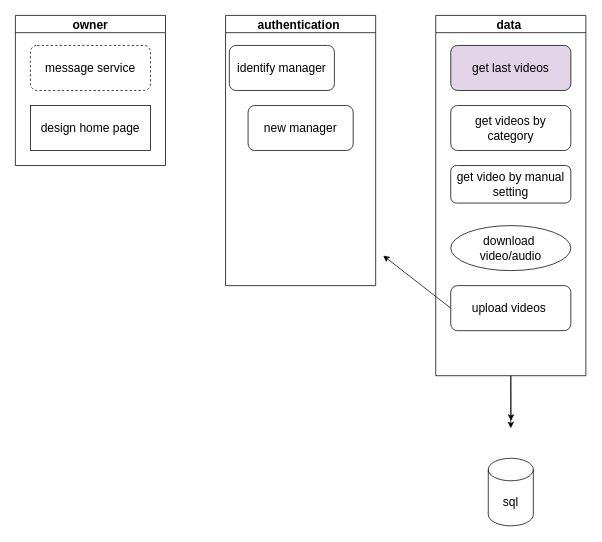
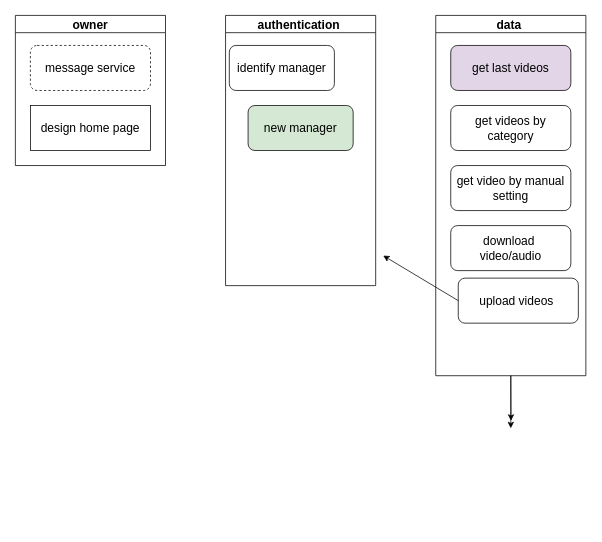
  <mxCell id="0" />
  <mxCell id="1" parent="0" />
- <mxCell id="2" value="&lt;font style=&quot;font-size: 16px;&quot;&gt;sql&lt;/font&gt;" style="shape=cylinder3;whiteSpace=wrap;html=1;boundedLbl=1;backgroundOutline=1;size=15;" vertex="1" parent="1"><mxGeometry x="650" y="610" width="60" height="90" as="geometry" /></mxCell>
  <mxCell id="3" style="edgeStyle=none;html=1;exitX=0.5;exitY=1;exitDx=0;exitDy=0;fontSize=16;" edge="1" parent="1" source="5"><mxGeometry relative="1" as="geometry"><mxPoint x="680.286" y="560" as="targetPoint" /></mxGeometry></mxCell>
  <mxCell id="4" value="" style="edgeStyle=none;html=1;fontSize=16;" edge="1" parent="1" source="5"><mxGeometry relative="1" as="geometry"><mxPoint x="680" y="570" as="targetPoint" /></mxGeometry></mxCell>
  <mxCell id="5" value="data&amp;nbsp;" style="swimlane;whiteSpace=wrap;html=1;fontSize=16;startSize=23;" vertex="1" parent="1"><mxGeometry x="580" y="20" width="200" height="480" as="geometry" /></mxCell>
  <mxCell id="6" value="get last videos" style="rounded=1;whiteSpace=wrap;html=1;fontSize=16;fillColor=#e1d5e7;" vertex="1" parent="5"><mxGeometry x="20" y="40" width="160" height="60" as="geometry" /></mxCell>
  <mxCell id="7" value="get videos by category" style="rounded=1;whiteSpace=wrap;html=1;fontSize=16;" vertex="1" parent="5"><mxGeometry x="20" y="120" width="160" height="60" as="geometry" /></mxCell>
- <mxCell id="8" value="download&amp;nbsp; video/audio" style="ellipse;whiteSpace=wrap;html=1;fontSize=16;" vertex="1" parent="5"><mxGeometry x="20" y="280" width="160" height="60" as="geometry" /></mxCell>
- <mxCell id="9" value="get video by&amp;nbsp;manual setting" style="rounded=1;whiteSpace=wrap;html=1;fontSize=16;" vertex="1" parent="5"><mxGeometry x="20" y="200" width="160" height="50" as="geometry" /></mxCell>
- <mxCell id="10" value="upload videos&amp;nbsp;" style="rounded=1;whiteSpace=wrap;html=1;fontSize=16;" vertex="1" parent="5"><mxGeometry x="20" y="360" width="160" height="60" as="geometry" /></mxCell>
+ <mxCell id="8" value="download&amp;nbsp; video/audio" style="rounded=1;whiteSpace=wrap;html=1;fontSize=16;" vertex="1" parent="5"><mxGeometry x="20" y="280" width="160" height="60" as="geometry" /></mxCell>
+ <mxCell id="9" value="get video by&amp;nbsp;manual setting" style="rounded=1;whiteSpace=wrap;html=1;fontSize=16;" vertex="1" parent="5"><mxGeometry x="20" y="200" width="160" height="60" as="geometry" /></mxCell>
+ <mxCell id="10" value="upload videos&amp;nbsp;" style="rounded=1;whiteSpace=wrap;html=1;fontSize=16;" vertex="1" parent="5"><mxGeometry x="30" y="350" width="160" height="60" as="geometry" /></mxCell>
  <mxCell id="11" value="authentication&amp;nbsp;" style="swimlane;whiteSpace=wrap;html=1;fontSize=16;" vertex="1" parent="1"><mxGeometry x="300" y="20" width="200" height="360" as="geometry" /></mxCell>
  <mxCell id="12" value="identify manager" style="rounded=1;whiteSpace=wrap;html=1;fontSize=16;" vertex="1" parent="11"><mxGeometry x="5" y="40" width="140" height="60" as="geometry" /></mxCell>
- <mxCell id="13" value="new&amp;nbsp;manager" style="rounded=1;whiteSpace=wrap;html=1;fontSize=16;" vertex="1" parent="11"><mxGeometry x="30" y="120" width="140" height="60" as="geometry" /></mxCell>
+ <mxCell id="13" value="new&amp;nbsp;manager" style="rounded=1;whiteSpace=wrap;html=1;fontSize=16;fillColor=#d5e8d4;" vertex="1" parent="11"><mxGeometry x="30" y="120" width="140" height="60" as="geometry" /></mxCell>
  <mxCell id="14" value="owner" style="swimlane;whiteSpace=wrap;html=1;fontSize=16;" vertex="1" parent="1"><mxGeometry x="20" y="20" width="200" height="200" as="geometry" /></mxCell>
  <mxCell id="15" value="message service" style="rounded=1;whiteSpace=wrap;html=1;fontSize=16;dashed=1;" vertex="1" parent="14"><mxGeometry x="20" y="40" width="160" height="60" as="geometry" /></mxCell>
  <mxCell id="16" value="design home page" style="whiteSpace=wrap;html=1;fontSize=16;rounded=0;" vertex="1" parent="14"><mxGeometry x="20" y="120" width="160" height="60" as="geometry" /></mxCell>
  <mxCell id="17" style="edgeStyle=none;html=1;exitX=0;exitY=0.5;exitDx=0;exitDy=0;fontSize=16;" edge="1" parent="1" source="10"><mxGeometry relative="1" as="geometry"><mxPoint x="510" y="340" as="targetPoint" /></mxGeometry></mxCell>
